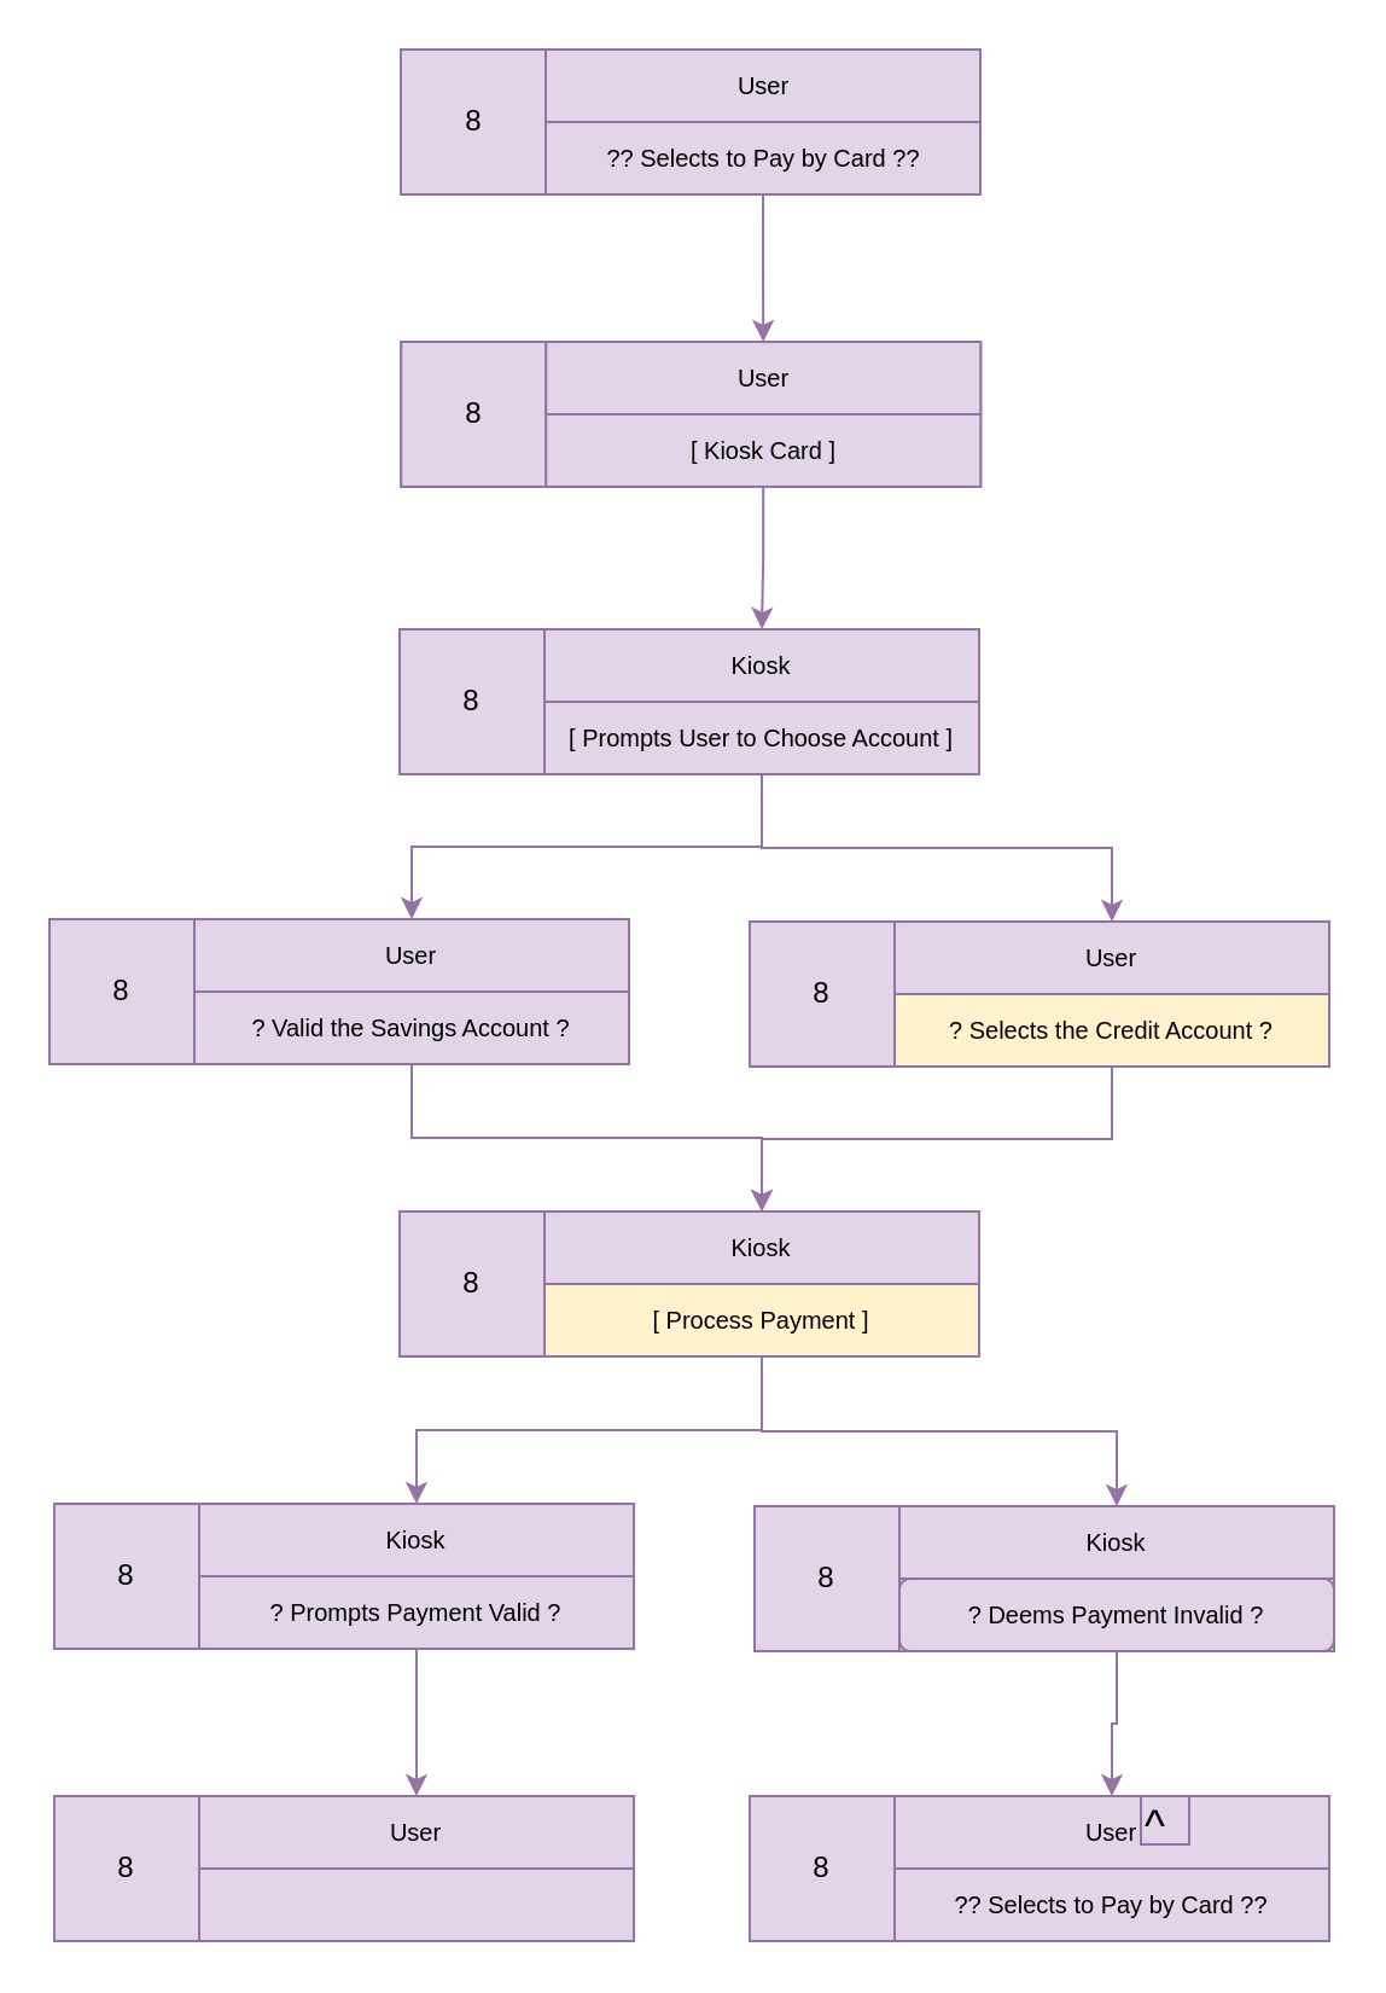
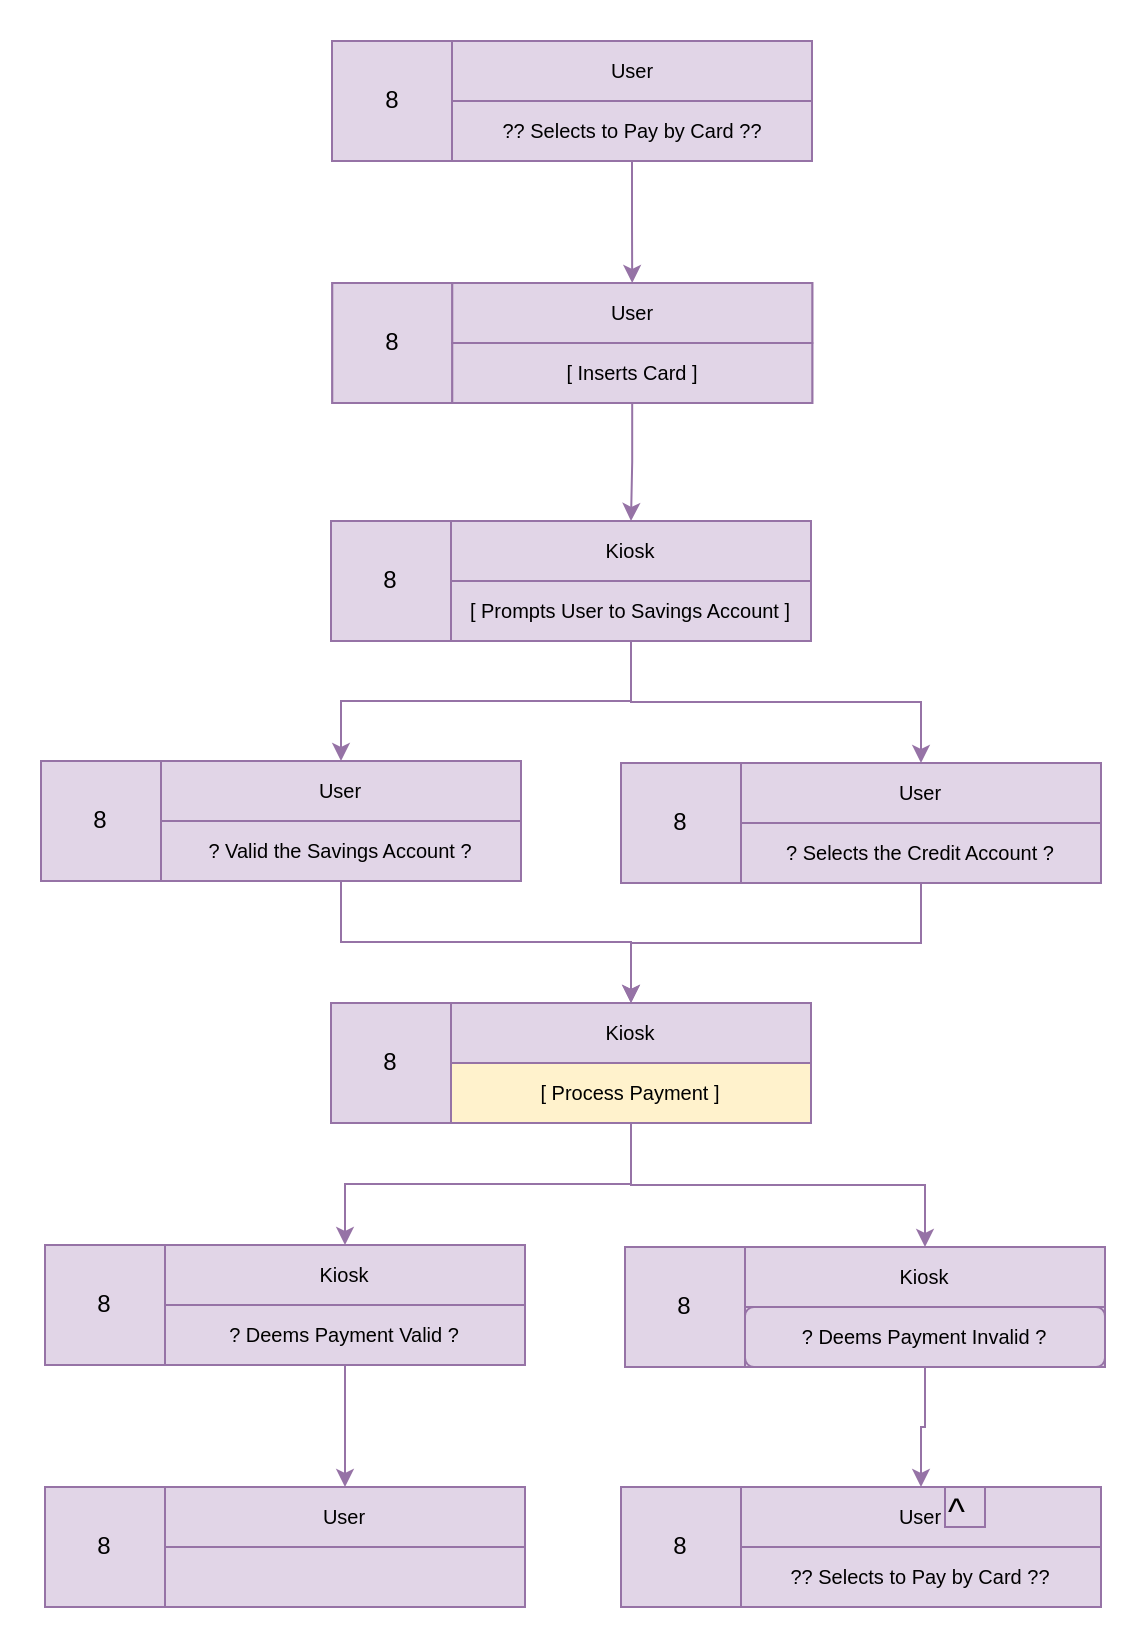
  <mxCell id="0" />
  <mxCell id="1" parent="0" />
  <mxCell id="2" value="" style="rounded=0;whiteSpace=wrap;html=1;fillColor=#e1d5e7;strokeColor=#9673a6;" parent="1" vertex="1"><mxGeometry x="165" y="260" width="240" height="60" as="geometry" /></mxCell>
  <mxCell id="3" value="8" style="rounded=0;whiteSpace=wrap;html=1;fillColor=#e1d5e7;strokeColor=#9673a6;" parent="1" vertex="1"><mxGeometry x="165" y="260" width="60" height="60" as="geometry" /></mxCell>
  <mxCell id="4" value="Kiosk" style="rounded=0;whiteSpace=wrap;html=1;fontSize=10;fillColor=#e1d5e7;strokeColor=#9673a6;" parent="1" vertex="1"><mxGeometry x="225" y="260" width="180" height="30" as="geometry" /></mxCell>
  <mxCell id="5" style="edgeStyle=orthogonalEdgeStyle;rounded=0;orthogonalLoop=1;jettySize=auto;html=1;exitX=0.5;exitY=1;exitDx=0;exitDy=0;entryX=0.5;entryY=0;entryDx=0;entryDy=0;fontSize=10;fillColor=#e1d5e7;strokeColor=#9673a6;" parent="1" source="7" target="15" edge="1"><mxGeometry relative="1" as="geometry" /></mxCell>
  <mxCell id="6" style="edgeStyle=orthogonalEdgeStyle;rounded=0;orthogonalLoop=1;jettySize=auto;html=1;exitX=0.5;exitY=1;exitDx=0;exitDy=0;entryX=0.5;entryY=0;entryDx=0;entryDy=0;fontSize=10;fillColor=#e1d5e7;strokeColor=#9673a6;" parent="1" source="7" target="20" edge="1"><mxGeometry relative="1" as="geometry" /></mxCell>
- <mxCell id="7" value="[ Prompts User to Choose Account ]" style="rounded=0;whiteSpace=wrap;html=1;fontSize=10;fillColor=#e1d5e7;strokeColor=#9673a6;" parent="1" vertex="1"><mxGeometry x="225" y="290" width="180" height="30" as="geometry" /></mxCell>
+ <mxCell id="7" value="[ Prompts User to Savings Account ]" style="rounded=0;whiteSpace=wrap;html=1;fontSize=10;fillColor=#e1d5e7;strokeColor=#9673a6;" parent="1" vertex="1"><mxGeometry x="225" y="290" width="180" height="30" as="geometry" /></mxCell>
  <mxCell id="8" value="" style="rounded=0;whiteSpace=wrap;html=1;fillColor=#e1d5e7;strokeColor=#9673a6;" parent="1" vertex="1"><mxGeometry x="165.5" y="20" width="240" height="60" as="geometry" /></mxCell>
  <mxCell id="9" value="8" style="rounded=0;whiteSpace=wrap;html=1;fillColor=#e1d5e7;strokeColor=#9673a6;" parent="1" vertex="1"><mxGeometry x="165.5" y="20" width="60" height="60" as="geometry" /></mxCell>
  <mxCell id="10" value="User" style="rounded=0;whiteSpace=wrap;html=1;fontSize=10;fillColor=#e1d5e7;strokeColor=#9673a6;" parent="1" vertex="1"><mxGeometry x="225.5" y="20" width="180" height="30" as="geometry" /></mxCell>
  <mxCell id="11" style="edgeStyle=orthogonalEdgeStyle;rounded=0;orthogonalLoop=1;jettySize=auto;html=1;exitX=0.5;exitY=1;exitDx=0;exitDy=0;fontSize=10;fillColor=#e1d5e7;strokeColor=#9673a6;" edge="1" parent="1" source="12" target="25"><mxGeometry relative="1" as="geometry" /></mxCell>
  <mxCell id="12" value="?? Selects to Pay by Card ??" style="rounded=0;whiteSpace=wrap;html=1;fontSize=10;fillColor=#e1d5e7;strokeColor=#9673a6;" parent="1" vertex="1"><mxGeometry x="225.5" y="50" width="180" height="30" as="geometry" /></mxCell>
  <mxCell id="13" value="" style="rounded=0;whiteSpace=wrap;html=1;fillColor=#e1d5e7;strokeColor=#9673a6;" parent="1" vertex="1"><mxGeometry x="20" y="380" width="240" height="60" as="geometry" /></mxCell>
  <mxCell id="14" value="8" style="rounded=0;whiteSpace=wrap;html=1;fillColor=#e1d5e7;strokeColor=#9673a6;" parent="1" vertex="1"><mxGeometry x="20" y="380" width="60" height="60" as="geometry" /></mxCell>
  <mxCell id="15" value="User" style="rounded=0;whiteSpace=wrap;html=1;fontSize=10;fillColor=#e1d5e7;strokeColor=#9673a6;" parent="1" vertex="1"><mxGeometry x="80" y="380" width="180" height="30" as="geometry" /></mxCell>
  <mxCell id="16" style="edgeStyle=orthogonalEdgeStyle;rounded=0;orthogonalLoop=1;jettySize=auto;html=1;fontSize=10;fillColor=#e1d5e7;strokeColor=#9673a6;" edge="1" parent="1" source="17" target="30"><mxGeometry relative="1" as="geometry" /></mxCell>
  <mxCell id="17" value="? Valid the Savings Account ?" style="rounded=0;whiteSpace=wrap;html=1;fontSize=10;fillColor=#e1d5e7;strokeColor=#9673a6;" parent="1" vertex="1"><mxGeometry x="80" y="410" width="180" height="30" as="geometry" /></mxCell>
  <mxCell id="18" value="" style="rounded=0;whiteSpace=wrap;html=1;fillColor=#e1d5e7;strokeColor=#9673a6;" parent="1" vertex="1"><mxGeometry x="310" y="381" width="240" height="60" as="geometry" /></mxCell>
  <mxCell id="19" value="8" style="rounded=0;whiteSpace=wrap;html=1;fillColor=#e1d5e7;strokeColor=#9673a6;" parent="1" vertex="1"><mxGeometry x="310" y="381" width="60" height="60" as="geometry" /></mxCell>
  <mxCell id="20" value="User" style="rounded=0;whiteSpace=wrap;html=1;fontSize=10;fillColor=#e1d5e7;strokeColor=#9673a6;" parent="1" vertex="1"><mxGeometry x="370" y="381" width="180" height="30" as="geometry" /></mxCell>
  <mxCell id="21" style="edgeStyle=orthogonalEdgeStyle;rounded=0;orthogonalLoop=1;jettySize=auto;html=1;entryX=0.5;entryY=0;entryDx=0;entryDy=0;fontSize=10;fillColor=#e1d5e7;strokeColor=#9673a6;" edge="1" parent="1" source="22" target="30"><mxGeometry relative="1" as="geometry" /></mxCell>
- <mxCell id="22" value="? Selects the Credit Account ?" style="rounded=0;whiteSpace=wrap;html=1;fontSize=10;fillColor=#fff2cc;strokeColor=#9673a6;" parent="1" vertex="1"><mxGeometry x="370" y="411" width="180" height="30" as="geometry" /></mxCell>
+ <mxCell id="22" value="? Selects the Credit Account ?" style="rounded=0;whiteSpace=wrap;html=1;fontSize=10;fillColor=#e1d5e7;strokeColor=#9673a6;" parent="1" vertex="1"><mxGeometry x="370" y="411" width="180" height="30" as="geometry" /></mxCell>
  <mxCell id="23" value="" style="rounded=0;whiteSpace=wrap;html=1;fillColor=#e1d5e7;strokeColor=#9673a6;" vertex="1" parent="1"><mxGeometry x="165.643" y="141" width="240" height="60" as="geometry" /></mxCell>
  <mxCell id="24" value="8" style="rounded=0;whiteSpace=wrap;html=1;fillColor=#e1d5e7;strokeColor=#9673a6;" vertex="1" parent="1"><mxGeometry x="165.643" y="141" width="60" height="60" as="geometry" /></mxCell>
  <mxCell id="25" value="User" style="rounded=0;whiteSpace=wrap;html=1;fontSize=10;fillColor=#e1d5e7;strokeColor=#9673a6;" vertex="1" parent="1"><mxGeometry x="225.643" y="141" width="180" height="30" as="geometry" /></mxCell>
  <mxCell id="26" style="edgeStyle=orthogonalEdgeStyle;rounded=0;orthogonalLoop=1;jettySize=auto;html=1;fontSize=10;fillColor=#e1d5e7;strokeColor=#9673a6;" edge="1" parent="1" source="27" target="4"><mxGeometry relative="1" as="geometry" /></mxCell>
- <mxCell id="27" value="[ Kiosk Card ]" style="rounded=0;whiteSpace=wrap;html=1;fontSize=10;fillColor=#e1d5e7;strokeColor=#9673a6;" vertex="1" parent="1"><mxGeometry x="225.643" y="171" width="180" height="30" as="geometry" /></mxCell>
+ <mxCell id="27" value="[ Inserts Card ]" style="rounded=0;whiteSpace=wrap;html=1;fontSize=10;fillColor=#e1d5e7;strokeColor=#9673a6;" vertex="1" parent="1"><mxGeometry x="225.643" y="171" width="180" height="30" as="geometry" /></mxCell>
  <mxCell id="28" value="" style="rounded=0;whiteSpace=wrap;html=1;fillColor=#e1d5e7;strokeColor=#9673a6;" vertex="1" parent="1"><mxGeometry x="165" y="501" width="240" height="60" as="geometry" /></mxCell>
  <mxCell id="29" value="8" style="rounded=0;whiteSpace=wrap;html=1;fillColor=#e1d5e7;strokeColor=#9673a6;" vertex="1" parent="1"><mxGeometry x="165" y="501" width="60" height="60" as="geometry" /></mxCell>
  <mxCell id="30" value="Kiosk" style="rounded=0;whiteSpace=wrap;html=1;fontSize=10;fillColor=#e1d5e7;strokeColor=#9673a6;" vertex="1" parent="1"><mxGeometry x="225" y="501" width="180" height="30" as="geometry" /></mxCell>
  <mxCell id="31" style="edgeStyle=orthogonalEdgeStyle;rounded=0;orthogonalLoop=1;jettySize=auto;html=1;exitX=0.5;exitY=1;exitDx=0;exitDy=0;entryX=0.5;entryY=0;entryDx=0;entryDy=0;fontSize=10;fillColor=#e1d5e7;strokeColor=#9673a6;" edge="1" parent="1" source="33" target="41"><mxGeometry relative="1" as="geometry" /></mxCell>
  <mxCell id="32" style="edgeStyle=orthogonalEdgeStyle;rounded=0;orthogonalLoop=1;jettySize=auto;html=1;exitX=0.5;exitY=1;exitDx=0;exitDy=0;entryX=0.5;entryY=0;entryDx=0;entryDy=0;fontSize=10;fillColor=#e1d5e7;strokeColor=#9673a6;" edge="1" parent="1" source="33" target="36"><mxGeometry relative="1" as="geometry" /></mxCell>
  <mxCell id="33" value="[ Process Payment ]" style="rounded=0;whiteSpace=wrap;html=1;fontSize=10;fillColor=#fff2cc;strokeColor=#9673a6;" vertex="1" parent="1"><mxGeometry x="225" y="531" width="180" height="30" as="geometry" /></mxCell>
  <mxCell id="34" value="" style="rounded=0;whiteSpace=wrap;html=1;fillColor=#e1d5e7;strokeColor=#9673a6;" vertex="1" parent="1"><mxGeometry x="22" y="622" width="240" height="60" as="geometry" /></mxCell>
  <mxCell id="35" value="8" style="rounded=0;whiteSpace=wrap;html=1;fillColor=#e1d5e7;strokeColor=#9673a6;" vertex="1" parent="1"><mxGeometry x="22" y="622" width="60" height="60" as="geometry" /></mxCell>
  <mxCell id="36" value="Kiosk" style="rounded=0;whiteSpace=wrap;html=1;fontSize=10;fillColor=#e1d5e7;strokeColor=#9673a6;" vertex="1" parent="1"><mxGeometry x="82" y="622" width="180" height="30" as="geometry" /></mxCell>
  <mxCell id="37" style="edgeStyle=orthogonalEdgeStyle;rounded=0;orthogonalLoop=1;jettySize=auto;html=1;exitX=0.5;exitY=1;exitDx=0;exitDy=0;fontSize=10;fillColor=#e1d5e7;strokeColor=#9673a6;" edge="1" parent="1" source="38" target="50"><mxGeometry relative="1" as="geometry" /></mxCell>
- <mxCell id="38" value="? Prompts Payment Valid ?" style="rounded=0;whiteSpace=wrap;html=1;fontSize=10;fillColor=#e1d5e7;strokeColor=#9673a6;" vertex="1" parent="1"><mxGeometry x="82" y="652" width="180" height="30" as="geometry" /></mxCell>
+ <mxCell id="38" value="? Deems Payment Valid ?" style="rounded=0;whiteSpace=wrap;html=1;fontSize=10;fillColor=#e1d5e7;strokeColor=#9673a6;" vertex="1" parent="1"><mxGeometry x="82" y="652" width="180" height="30" as="geometry" /></mxCell>
  <mxCell id="39" value="" style="rounded=0;whiteSpace=wrap;html=1;fillColor=#e1d5e7;strokeColor=#9673a6;" vertex="1" parent="1"><mxGeometry x="312" y="623" width="240" height="60" as="geometry" /></mxCell>
  <mxCell id="40" value="8" style="rounded=0;whiteSpace=wrap;html=1;fillColor=#e1d5e7;strokeColor=#9673a6;" vertex="1" parent="1"><mxGeometry x="312" y="623" width="60" height="60" as="geometry" /></mxCell>
  <mxCell id="41" value="Kiosk" style="rounded=0;whiteSpace=wrap;html=1;fontSize=10;fillColor=#e1d5e7;strokeColor=#9673a6;" vertex="1" parent="1"><mxGeometry x="372" y="623" width="180" height="30" as="geometry" /></mxCell>
  <mxCell id="42" style="edgeStyle=orthogonalEdgeStyle;rounded=0;orthogonalLoop=1;jettySize=auto;html=1;exitX=0.5;exitY=1;exitDx=0;exitDy=0;fontSize=10;fillColor=#e1d5e7;strokeColor=#9673a6;" edge="1" parent="1" source="43" target="46"><mxGeometry relative="1" as="geometry" /></mxCell>
  <mxCell id="43" value="? Deems Payment Invalid ?" style="whiteSpace=wrap;html=1;fontSize=10;fillColor=#e1d5e7;strokeColor=#9673a6;rounded=1;" vertex="1" parent="1"><mxGeometry x="372" y="653" width="180" height="30" as="geometry" /></mxCell>
  <mxCell id="44" value="" style="rounded=0;whiteSpace=wrap;html=1;fillColor=#e1d5e7;strokeColor=#9673a6;" vertex="1" parent="1"><mxGeometry x="310" y="743" width="240" height="60" as="geometry" /></mxCell>
  <mxCell id="45" value="8" style="rounded=0;whiteSpace=wrap;html=1;fillColor=#e1d5e7;strokeColor=#9673a6;" vertex="1" parent="1"><mxGeometry x="310" y="743" width="60" height="60" as="geometry" /></mxCell>
  <mxCell id="46" value="User" style="rounded=0;whiteSpace=wrap;html=1;fontSize=10;fillColor=#e1d5e7;strokeColor=#9673a6;" vertex="1" parent="1"><mxGeometry x="370" y="743" width="180" height="30" as="geometry" /></mxCell>
  <mxCell id="47" value="?? Selects to Pay by Card ??" style="rounded=0;whiteSpace=wrap;html=1;fontSize=10;fillColor=#e1d5e7;strokeColor=#9673a6;" vertex="1" parent="1"><mxGeometry x="370" y="773" width="180" height="30" as="geometry" /></mxCell>
  <mxCell id="48" value="" style="rounded=0;whiteSpace=wrap;html=1;fillColor=#e1d5e7;strokeColor=#9673a6;" vertex="1" parent="1"><mxGeometry x="22" y="743" width="240" height="60" as="geometry" /></mxCell>
  <mxCell id="49" value="8" style="rounded=0;whiteSpace=wrap;html=1;fillColor=#e1d5e7;strokeColor=#9673a6;" vertex="1" parent="1"><mxGeometry x="22" y="743" width="60" height="60" as="geometry" /></mxCell>
  <mxCell id="50" value="User" style="rounded=0;whiteSpace=wrap;html=1;fontSize=10;fillColor=#e1d5e7;strokeColor=#9673a6;" vertex="1" parent="1"><mxGeometry x="82" y="743" width="180" height="30" as="geometry" /></mxCell>
  <mxCell id="51" value="&lt;font style=&quot;font-size: 18px&quot;&gt;^&lt;/font&gt;" style="text;html=1;resizable=0;points=[];autosize=1;align=left;verticalAlign=top;spacingTop=-4;fontSize=10;fillColor=#e1d5e7;strokeColor=#9673a6;" vertex="1" parent="1"><mxGeometry x="472" y="743" width="20" height="20" as="geometry" /></mxCell>
